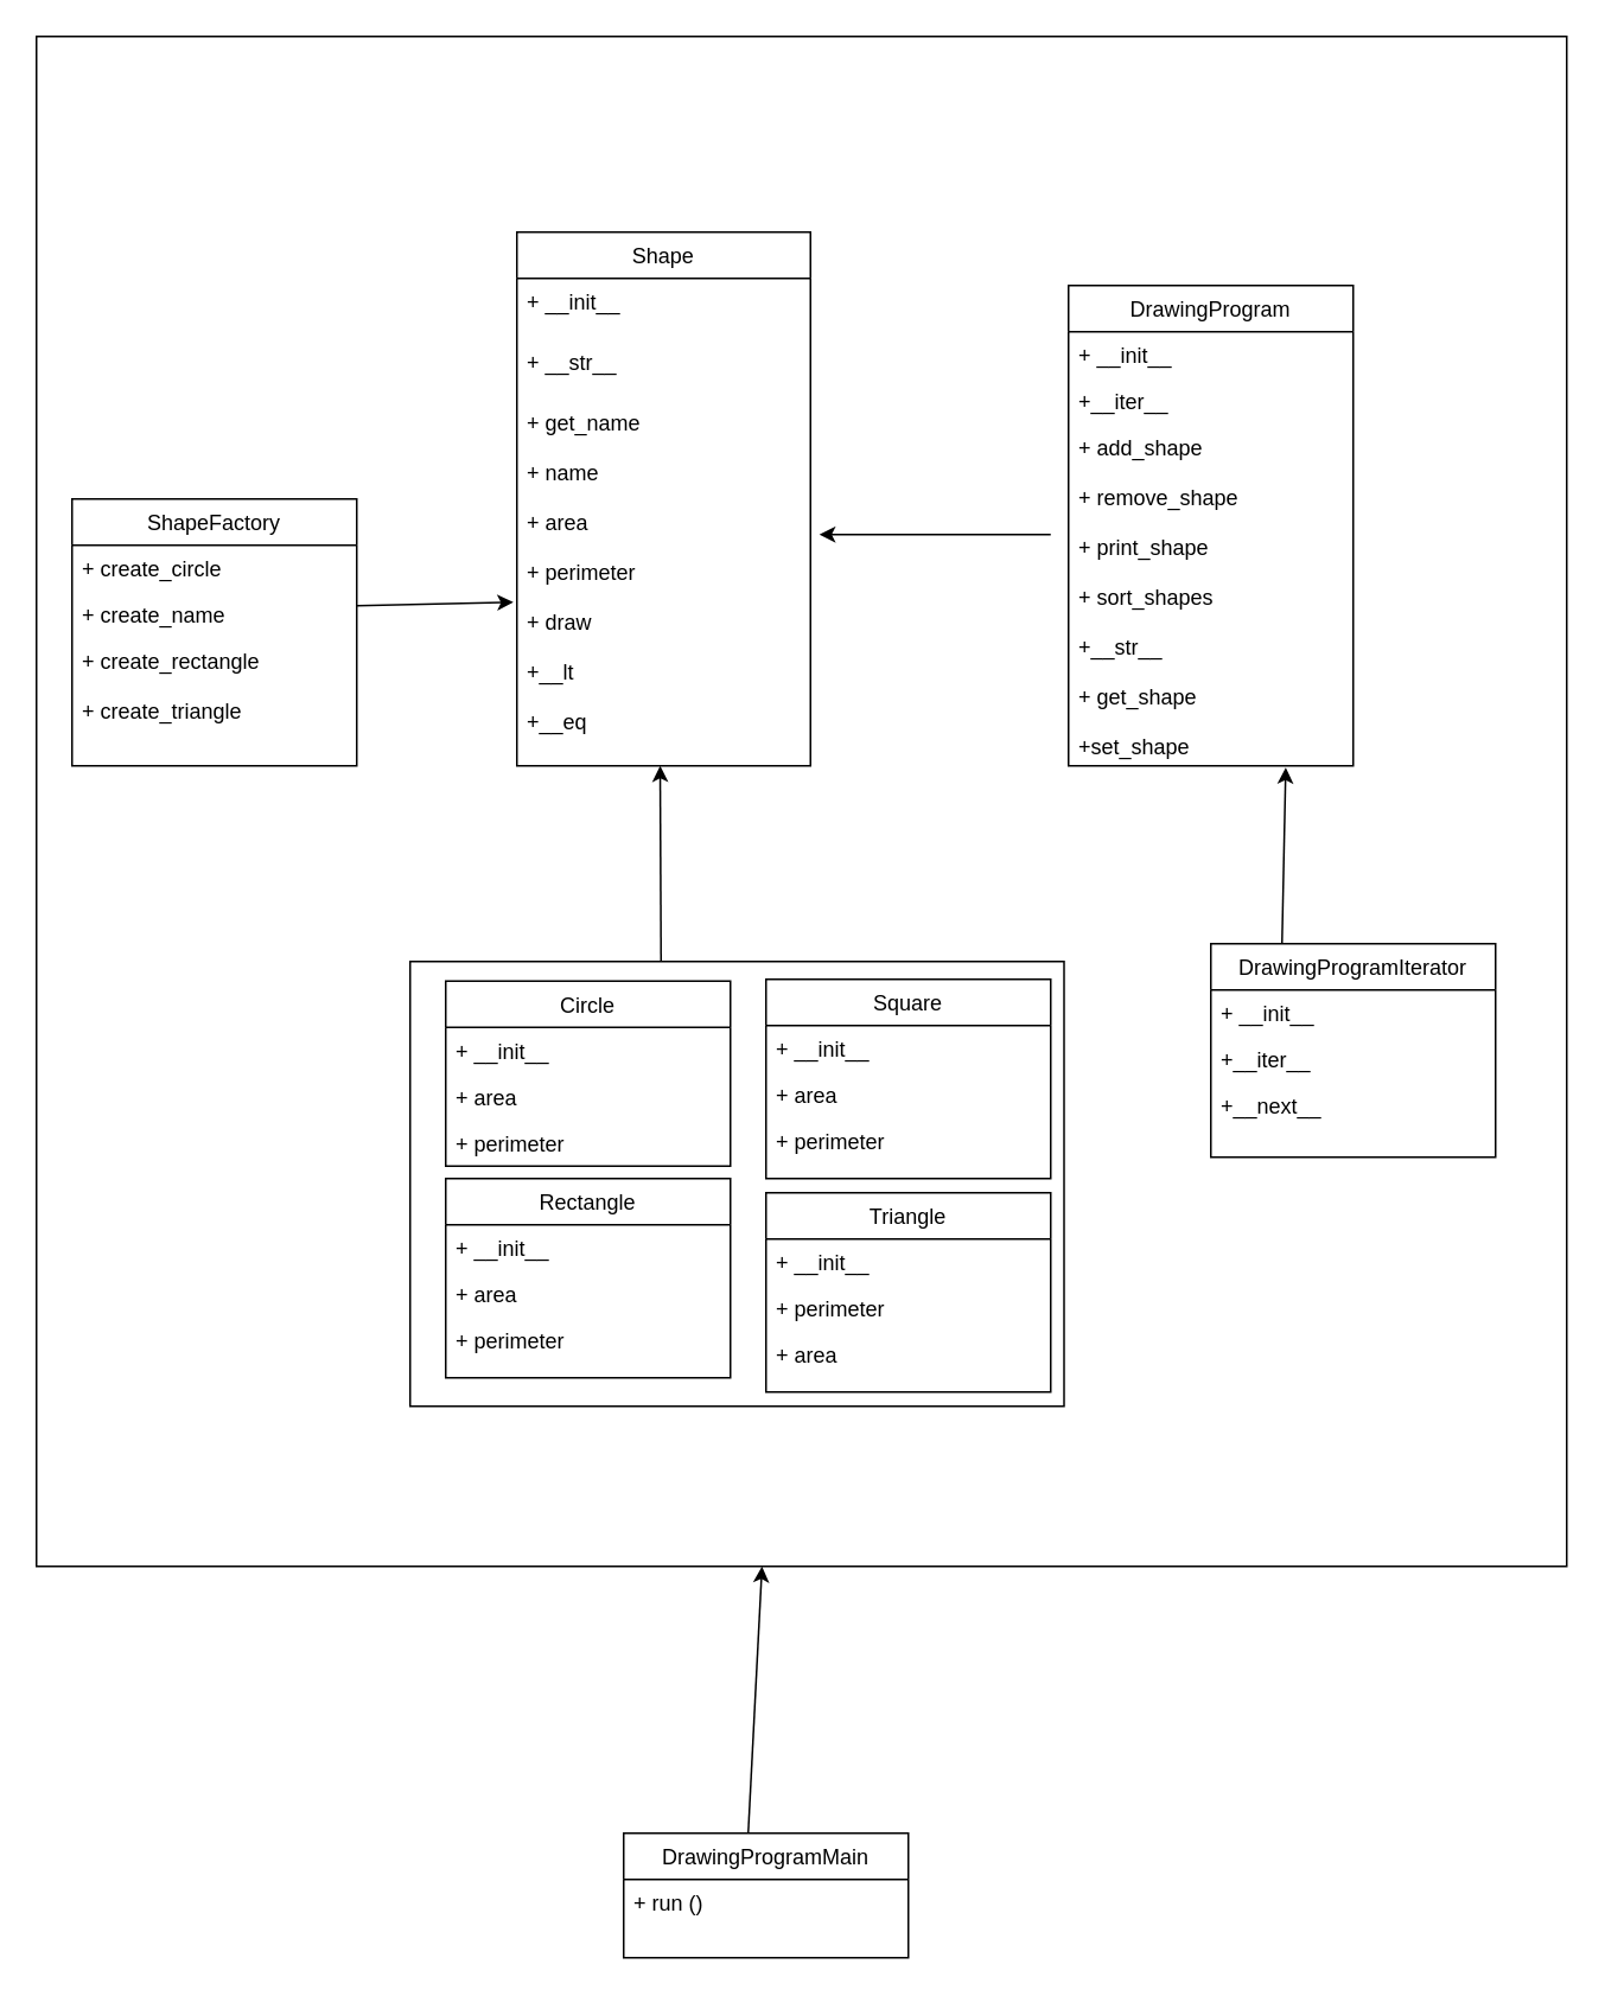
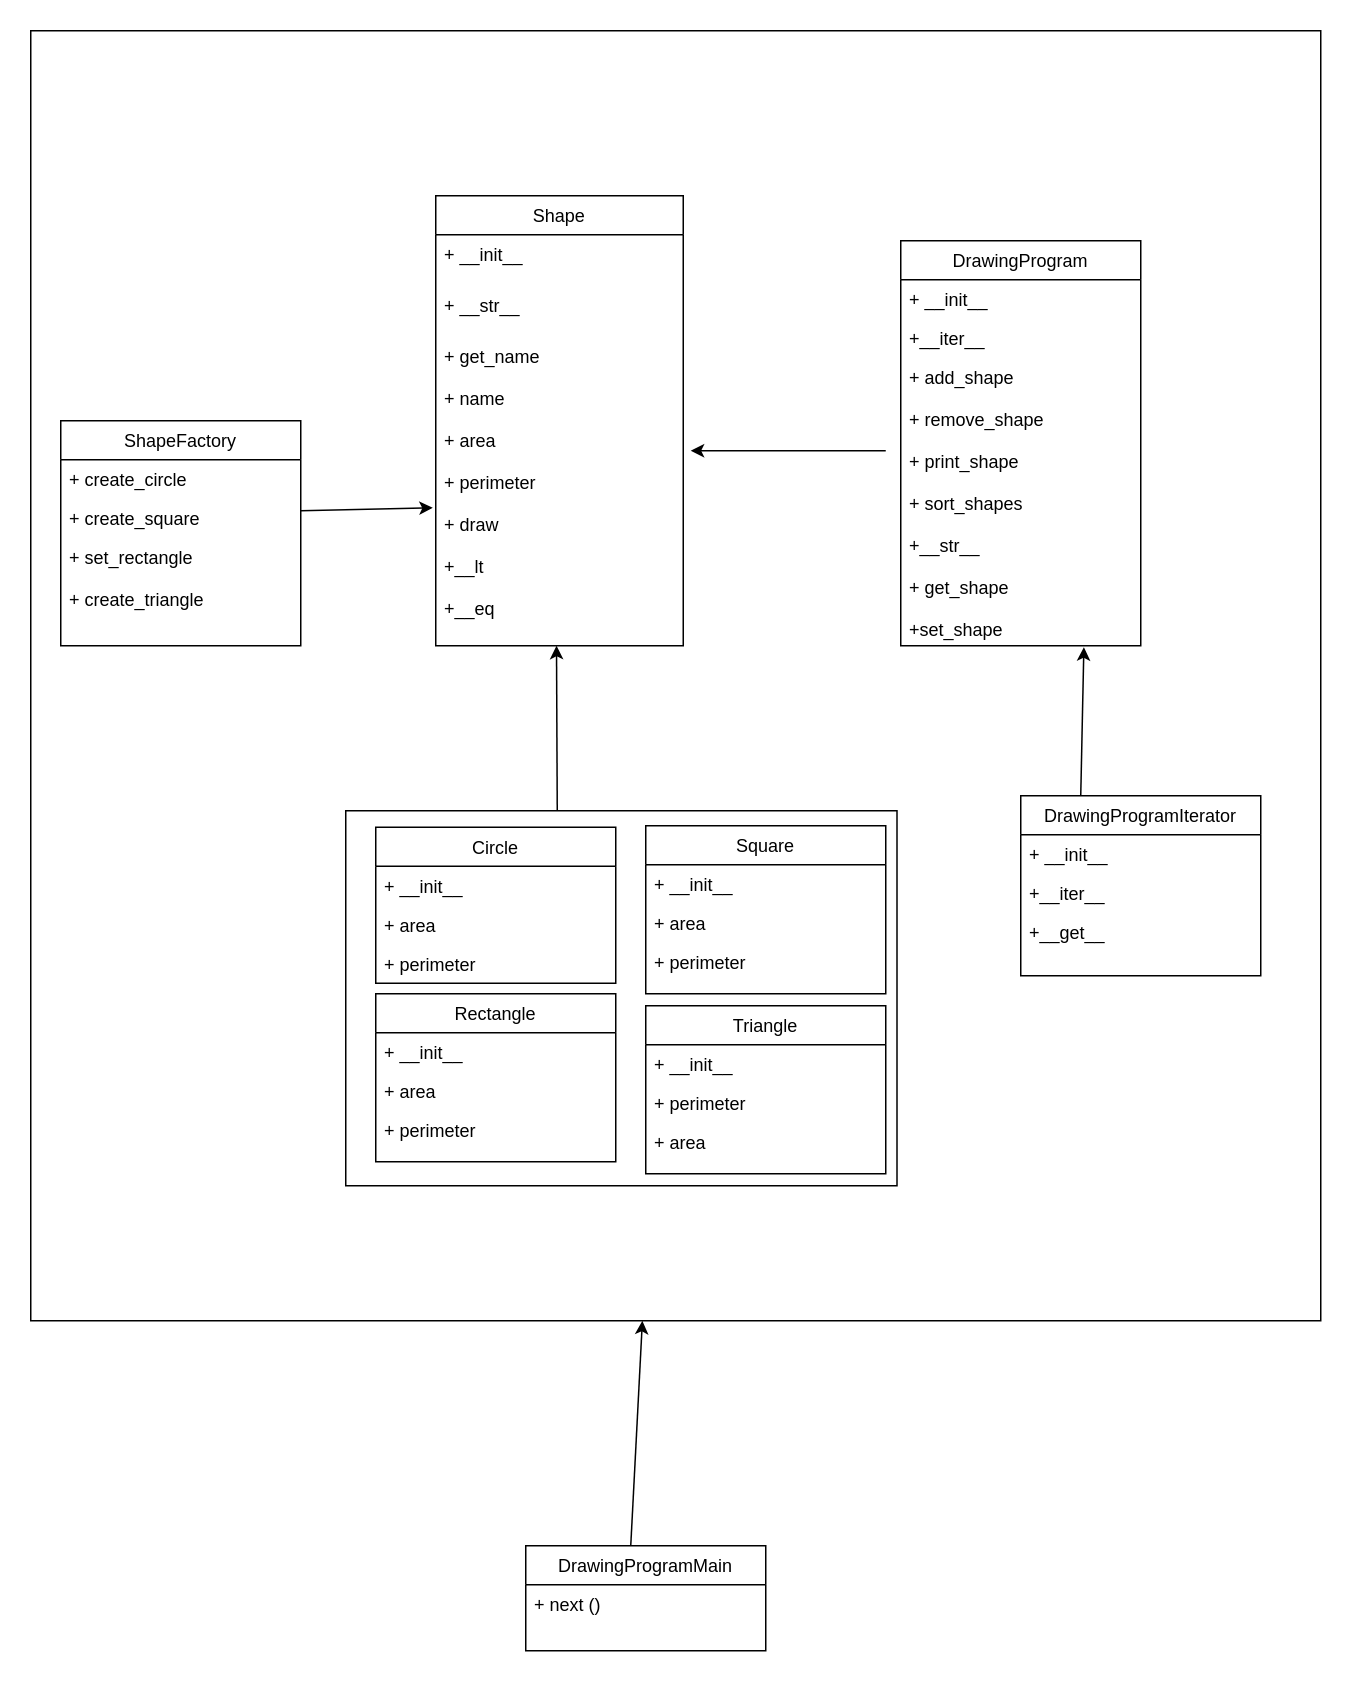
  <mxCell id="0" />
  <mxCell id="1" parent="0" />
  <mxCell id="2" value="" style="whiteSpace=wrap;html=1;aspect=fixed;" vertex="1" parent="1"><mxGeometry x="20" y="20" width="860" height="860" as="geometry" /></mxCell>
  <mxCell id="3" value="" style="rounded=0;whiteSpace=wrap;html=1;" vertex="1" parent="1"><mxGeometry x="230" y="540" width="367.5" height="250" as="geometry" /></mxCell>
  <mxCell id="4" value="Rectangle" style="swimlane;fontStyle=0;align=center;verticalAlign=top;childLayout=stackLayout;horizontal=1;startSize=26;horizontalStack=0;resizeParent=1;resizeLast=0;collapsible=1;marginBottom=0;rounded=0;shadow=0;strokeWidth=1;" vertex="1" parent="1"><mxGeometry x="250" y="662" width="160" height="112" as="geometry"><mxRectangle x="230" y="140" width="160" height="26" as="alternateBounds" /></mxGeometry></mxCell>
  <mxCell id="5" value="+ __init__" style="text;align=left;verticalAlign=top;spacingLeft=4;spacingRight=4;overflow=hidden;rotatable=0;points=[[0,0.5],[1,0.5]];portConstraint=eastwest;" vertex="1" parent="4"><mxGeometry y="26" width="160" height="26" as="geometry" /></mxCell>
  <mxCell id="6" value="+ area" style="text;align=left;verticalAlign=top;spacingLeft=4;spacingRight=4;overflow=hidden;rotatable=0;points=[[0,0.5],[1,0.5]];portConstraint=eastwest;rounded=0;shadow=0;html=0;" vertex="1" parent="4"><mxGeometry y="52" width="160" height="26" as="geometry" /></mxCell>
  <mxCell id="7" value="+ perimeter" style="text;align=left;verticalAlign=top;spacingLeft=4;spacingRight=4;overflow=hidden;rotatable=0;points=[[0,0.5],[1,0.5]];portConstraint=eastwest;rounded=0;shadow=0;html=0;" vertex="1" parent="4"><mxGeometry y="78" width="160" height="26" as="geometry" /></mxCell>
  <mxCell id="8" value="Triangle" style="swimlane;fontStyle=0;align=center;verticalAlign=top;childLayout=stackLayout;horizontal=1;startSize=26;horizontalStack=0;resizeParent=1;resizeLast=0;collapsible=1;marginBottom=0;rounded=0;shadow=0;strokeWidth=1;" vertex="1" parent="1"><mxGeometry x="430" y="670" width="160" height="112" as="geometry"><mxRectangle x="230" y="140" width="160" height="26" as="alternateBounds" /></mxGeometry></mxCell>
  <mxCell id="9" value="+ __init__" style="text;align=left;verticalAlign=top;spacingLeft=4;spacingRight=4;overflow=hidden;rotatable=0;points=[[0,0.5],[1,0.5]];portConstraint=eastwest;" vertex="1" parent="8"><mxGeometry y="26" width="160" height="26" as="geometry" /></mxCell>
  <mxCell id="10" value="+ perimeter" style="text;align=left;verticalAlign=top;spacingLeft=4;spacingRight=4;overflow=hidden;rotatable=0;points=[[0,0.5],[1,0.5]];portConstraint=eastwest;rounded=0;shadow=0;html=0;" vertex="1" parent="8"><mxGeometry y="52" width="160" height="26" as="geometry" /></mxCell>
  <mxCell id="11" value="+ area" style="text;align=left;verticalAlign=top;spacingLeft=4;spacingRight=4;overflow=hidden;rotatable=0;points=[[0,0.5],[1,0.5]];portConstraint=eastwest;rounded=0;shadow=0;html=0;" vertex="1" parent="8"><mxGeometry y="78" width="160" height="26" as="geometry" /></mxCell>
  <mxCell id="12" value="Square" style="swimlane;fontStyle=0;align=center;verticalAlign=top;childLayout=stackLayout;horizontal=1;startSize=26;horizontalStack=0;resizeParent=1;resizeLast=0;collapsible=1;marginBottom=0;rounded=0;shadow=0;strokeWidth=1;" vertex="1" parent="1"><mxGeometry x="430" y="550" width="160" height="112" as="geometry"><mxRectangle x="230" y="140" width="160" height="26" as="alternateBounds" /></mxGeometry></mxCell>
  <mxCell id="13" value="+ __init__" style="text;align=left;verticalAlign=top;spacingLeft=4;spacingRight=4;overflow=hidden;rotatable=0;points=[[0,0.5],[1,0.5]];portConstraint=eastwest;" vertex="1" parent="12"><mxGeometry y="26" width="160" height="26" as="geometry" /></mxCell>
  <mxCell id="14" value="+ area" style="text;align=left;verticalAlign=top;spacingLeft=4;spacingRight=4;overflow=hidden;rotatable=0;points=[[0,0.5],[1,0.5]];portConstraint=eastwest;rounded=0;shadow=0;html=0;" vertex="1" parent="12"><mxGeometry y="52" width="160" height="26" as="geometry" /></mxCell>
  <mxCell id="15" value="+ perimeter" style="text;align=left;verticalAlign=top;spacingLeft=4;spacingRight=4;overflow=hidden;rotatable=0;points=[[0,0.5],[1,0.5]];portConstraint=eastwest;rounded=0;shadow=0;html=0;" vertex="1" parent="12"><mxGeometry y="78" width="160" height="26" as="geometry" /></mxCell>
  <mxCell id="16" value="" style="endArrow=classic;html=1;rounded=0;" edge="1" parent="1"><mxGeometry width="50" height="50" relative="1" as="geometry"><mxPoint x="371" y="540" as="sourcePoint" /><mxPoint x="370.5" y="430" as="targetPoint" /></mxGeometry></mxCell>
  <mxCell id="17" value="Shape" style="swimlane;fontStyle=0;align=center;verticalAlign=top;childLayout=stackLayout;horizontal=1;startSize=26;horizontalStack=0;resizeParent=1;resizeLast=0;collapsible=1;marginBottom=0;rounded=0;shadow=0;strokeWidth=1;" vertex="1" parent="1"><mxGeometry x="290" y="130" width="165" height="300" as="geometry"><mxRectangle x="230" y="140" width="160" height="26" as="alternateBounds" /></mxGeometry></mxCell>
  <mxCell id="18" value="+ __init__" style="text;align=left;verticalAlign=top;spacingLeft=4;spacingRight=4;overflow=hidden;rotatable=0;points=[[0,0.5],[1,0.5]];portConstraint=eastwest;" vertex="1" parent="17"><mxGeometry y="26" width="165" height="34" as="geometry" /></mxCell>
  <mxCell id="19" value="+ __str__" style="text;align=left;verticalAlign=top;spacingLeft=4;spacingRight=4;overflow=hidden;rotatable=0;points=[[0,0.5],[1,0.5]];portConstraint=eastwest;rounded=0;shadow=0;html=0;" vertex="1" parent="17"><mxGeometry y="60" width="165" height="34" as="geometry" /></mxCell>
  <mxCell id="20" value="+ get_name&#10;&#10;+ name&#10;&#10;+ area&#10;&#10;+ perimeter&#10;&#10;+ draw&#10;&#10;+__lt&#10;&#10;+__eq&#10;&#10;&#10;&#10;" style="text;align=left;verticalAlign=top;spacingLeft=4;spacingRight=4;overflow=hidden;rotatable=0;points=[[0,0.5],[1,0.5]];portConstraint=eastwest;rounded=0;shadow=0;html=0;" vertex="1" parent="17"><mxGeometry y="94" width="165" height="196" as="geometry" /></mxCell>
  <mxCell id="21" value="ShapeFactory" style="swimlane;fontStyle=0;align=center;verticalAlign=top;childLayout=stackLayout;horizontal=1;startSize=26;horizontalStack=0;resizeParent=1;resizeLast=0;collapsible=1;marginBottom=0;rounded=0;shadow=0;strokeWidth=1;" vertex="1" parent="1"><mxGeometry x="40" y="280" width="160" height="150" as="geometry"><mxRectangle x="230" y="140" width="160" height="26" as="alternateBounds" /></mxGeometry></mxCell>
  <mxCell id="22" value="+ create_circle" style="text;align=left;verticalAlign=top;spacingLeft=4;spacingRight=4;overflow=hidden;rotatable=0;points=[[0,0.5],[1,0.5]];portConstraint=eastwest;" vertex="1" parent="21"><mxGeometry y="26" width="160" height="26" as="geometry" /></mxCell>
- <mxCell id="23" value="+ create_name" style="text;align=left;verticalAlign=top;spacingLeft=4;spacingRight=4;overflow=hidden;rotatable=0;points=[[0,0.5],[1,0.5]];portConstraint=eastwest;rounded=0;shadow=0;html=0;" vertex="1" parent="21"><mxGeometry y="52" width="160" height="26" as="geometry" /></mxCell>
- <mxCell id="24" value="+ create_rectangle&#10;&#10;+ create_triangle" style="text;align=left;verticalAlign=top;spacingLeft=4;spacingRight=4;overflow=hidden;rotatable=0;points=[[0,0.5],[1,0.5]];portConstraint=eastwest;rounded=0;shadow=0;html=0;" vertex="1" parent="21"><mxGeometry y="78" width="160" height="62" as="geometry" /></mxCell>
+ <mxCell id="23" value="+ create_square" style="text;align=left;verticalAlign=top;spacingLeft=4;spacingRight=4;overflow=hidden;rotatable=0;points=[[0,0.5],[1,0.5]];portConstraint=eastwest;rounded=0;shadow=0;html=0;" vertex="1" parent="21"><mxGeometry y="52" width="160" height="26" as="geometry" /></mxCell>
+ <mxCell id="24" value="+ set_rectangle&#10;&#10;+ create_triangle" style="text;align=left;verticalAlign=top;spacingLeft=4;spacingRight=4;overflow=hidden;rotatable=0;points=[[0,0.5],[1,0.5]];portConstraint=eastwest;rounded=0;shadow=0;html=0;" vertex="1" parent="21"><mxGeometry y="78" width="160" height="62" as="geometry" /></mxCell>
  <mxCell id="25" value="Circle" style="swimlane;fontStyle=0;align=center;verticalAlign=top;childLayout=stackLayout;horizontal=1;startSize=26;horizontalStack=0;resizeParent=1;resizeLast=0;collapsible=1;marginBottom=0;rounded=0;shadow=0;strokeWidth=1;" parent="1" vertex="1"><mxGeometry x="250" y="551" width="160" height="104" as="geometry"><mxRectangle x="230" y="140" width="160" height="26" as="alternateBounds" /></mxGeometry></mxCell>
  <mxCell id="26" value="+ __init__" style="text;align=left;verticalAlign=top;spacingLeft=4;spacingRight=4;overflow=hidden;rotatable=0;points=[[0,0.5],[1,0.5]];portConstraint=eastwest;" parent="25" vertex="1"><mxGeometry y="26" width="160" height="26" as="geometry" /></mxCell>
  <mxCell id="27" value="+ area" style="text;align=left;verticalAlign=top;spacingLeft=4;spacingRight=4;overflow=hidden;rotatable=0;points=[[0,0.5],[1,0.5]];portConstraint=eastwest;rounded=0;shadow=0;html=0;" parent="25" vertex="1"><mxGeometry y="52" width="160" height="26" as="geometry" /></mxCell>
  <mxCell id="28" value="+ perimeter" style="text;align=left;verticalAlign=top;spacingLeft=4;spacingRight=4;overflow=hidden;rotatable=0;points=[[0,0.5],[1,0.5]];portConstraint=eastwest;rounded=0;shadow=0;html=0;" parent="25" vertex="1"><mxGeometry y="78" width="160" height="26" as="geometry" /></mxCell>
  <mxCell id="29" value="" style="endArrow=classic;html=1;rounded=0;entryX=-0.012;entryY=0.582;entryDx=0;entryDy=0;entryPerimeter=0;" edge="1" parent="1" target="20"><mxGeometry width="50" height="50" relative="1" as="geometry"><mxPoint x="200" y="340" as="sourcePoint" /><mxPoint x="250" y="290" as="targetPoint" /></mxGeometry></mxCell>
  <mxCell id="30" value="DrawingProgram" style="swimlane;fontStyle=0;align=center;verticalAlign=top;childLayout=stackLayout;horizontal=1;startSize=26;horizontalStack=0;resizeParent=1;resizeLast=0;collapsible=1;marginBottom=0;rounded=0;shadow=0;strokeWidth=1;" vertex="1" parent="1"><mxGeometry x="600" y="160" width="160" height="270" as="geometry"><mxRectangle x="230" y="140" width="160" height="26" as="alternateBounds" /></mxGeometry></mxCell>
  <mxCell id="31" value="+ __init__" style="text;align=left;verticalAlign=top;spacingLeft=4;spacingRight=4;overflow=hidden;rotatable=0;points=[[0,0.5],[1,0.5]];portConstraint=eastwest;" vertex="1" parent="30"><mxGeometry y="26" width="160" height="26" as="geometry" /></mxCell>
  <mxCell id="32" value="+__iter__" style="text;align=left;verticalAlign=top;spacingLeft=4;spacingRight=4;overflow=hidden;rotatable=0;points=[[0,0.5],[1,0.5]];portConstraint=eastwest;rounded=0;shadow=0;html=0;" vertex="1" parent="30"><mxGeometry y="52" width="160" height="26" as="geometry" /></mxCell>
  <mxCell id="33" value="+ add_shape&#10;&#10;+ remove_shape&#10;&#10;+ print_shape&#10;&#10;+ sort_shapes&#10;&#10;+__str__&#10;&#10;+ get_shape&#10;&#10;+set_shape&#10;&#10;&#10;" style="text;align=left;verticalAlign=top;spacingLeft=4;spacingRight=4;overflow=hidden;rotatable=0;points=[[0,0.5],[1,0.5]];portConstraint=eastwest;rounded=0;shadow=0;html=0;" vertex="1" parent="30"><mxGeometry y="78" width="160" height="192" as="geometry" /></mxCell>
  <mxCell id="34" value="DrawingProgramIterator" style="swimlane;fontStyle=0;align=center;verticalAlign=top;childLayout=stackLayout;horizontal=1;startSize=26;horizontalStack=0;resizeParent=1;resizeLast=0;collapsible=1;marginBottom=0;rounded=0;shadow=0;strokeWidth=1;" vertex="1" parent="1"><mxGeometry x="680" y="530" width="160" height="120" as="geometry"><mxRectangle x="230" y="140" width="160" height="26" as="alternateBounds" /></mxGeometry></mxCell>
  <mxCell id="35" value="+ __init__" style="text;align=left;verticalAlign=top;spacingLeft=4;spacingRight=4;overflow=hidden;rotatable=0;points=[[0,0.5],[1,0.5]];portConstraint=eastwest;" vertex="1" parent="34"><mxGeometry y="26" width="160" height="26" as="geometry" /></mxCell>
  <mxCell id="36" value="+__iter__" style="text;align=left;verticalAlign=top;spacingLeft=4;spacingRight=4;overflow=hidden;rotatable=0;points=[[0,0.5],[1,0.5]];portConstraint=eastwest;rounded=0;shadow=0;html=0;" vertex="1" parent="34"><mxGeometry y="52" width="160" height="26" as="geometry" /></mxCell>
- <mxCell id="37" value="+__next__" style="text;align=left;verticalAlign=top;spacingLeft=4;spacingRight=4;overflow=hidden;rotatable=0;points=[[0,0.5],[1,0.5]];portConstraint=eastwest;rounded=0;shadow=0;html=0;" vertex="1" parent="34"><mxGeometry y="78" width="160" height="26" as="geometry" /></mxCell>
+ <mxCell id="37" value="+__get__" style="text;align=left;verticalAlign=top;spacingLeft=4;spacingRight=4;overflow=hidden;rotatable=0;points=[[0,0.5],[1,0.5]];portConstraint=eastwest;rounded=0;shadow=0;html=0;" vertex="1" parent="34"><mxGeometry y="78" width="160" height="26" as="geometry" /></mxCell>
  <mxCell id="38" value="DrawingProgramMain" style="swimlane;fontStyle=0;align=center;verticalAlign=top;childLayout=stackLayout;horizontal=1;startSize=26;horizontalStack=0;resizeParent=1;resizeLast=0;collapsible=1;marginBottom=0;rounded=0;shadow=0;strokeWidth=1;" vertex="1" parent="1"><mxGeometry x="350" y="1030" width="160" height="70" as="geometry"><mxRectangle x="230" y="140" width="160" height="26" as="alternateBounds" /></mxGeometry></mxCell>
- <mxCell id="39" value="+ run ()" style="text;align=left;verticalAlign=top;spacingLeft=4;spacingRight=4;overflow=hidden;rotatable=0;points=[[0,0.5],[1,0.5]];portConstraint=eastwest;" vertex="1" parent="38"><mxGeometry y="26" width="160" height="26" as="geometry" /></mxCell>
+ <mxCell id="39" value="+ next ()" style="text;align=left;verticalAlign=top;spacingLeft=4;spacingRight=4;overflow=hidden;rotatable=0;points=[[0,0.5],[1,0.5]];portConstraint=eastwest;" vertex="1" parent="38"><mxGeometry y="26" width="160" height="26" as="geometry" /></mxCell>
  <mxCell id="40" value="" style="endArrow=classic;html=1;rounded=0;" edge="1" parent="1"><mxGeometry width="50" height="50" relative="1" as="geometry"><mxPoint x="590" y="300" as="sourcePoint" /><mxPoint x="460" y="300" as="targetPoint" /></mxGeometry></mxCell>
  <mxCell id="41" value="" style="endArrow=classic;html=1;rounded=0;entryX=0.763;entryY=1.005;entryDx=0;entryDy=0;entryPerimeter=0;" edge="1" parent="1" target="33"><mxGeometry width="50" height="50" relative="1" as="geometry"><mxPoint x="720" y="530" as="sourcePoint" /><mxPoint x="770" y="480" as="targetPoint" /></mxGeometry></mxCell>
  <mxCell id="42" value="" style="endArrow=classic;html=1;rounded=0;" edge="1" parent="1" target="2"><mxGeometry width="50" height="50" relative="1" as="geometry"><mxPoint x="420" y="1030" as="sourcePoint" /><mxPoint x="420" y="930" as="targetPoint" /></mxGeometry></mxCell>
